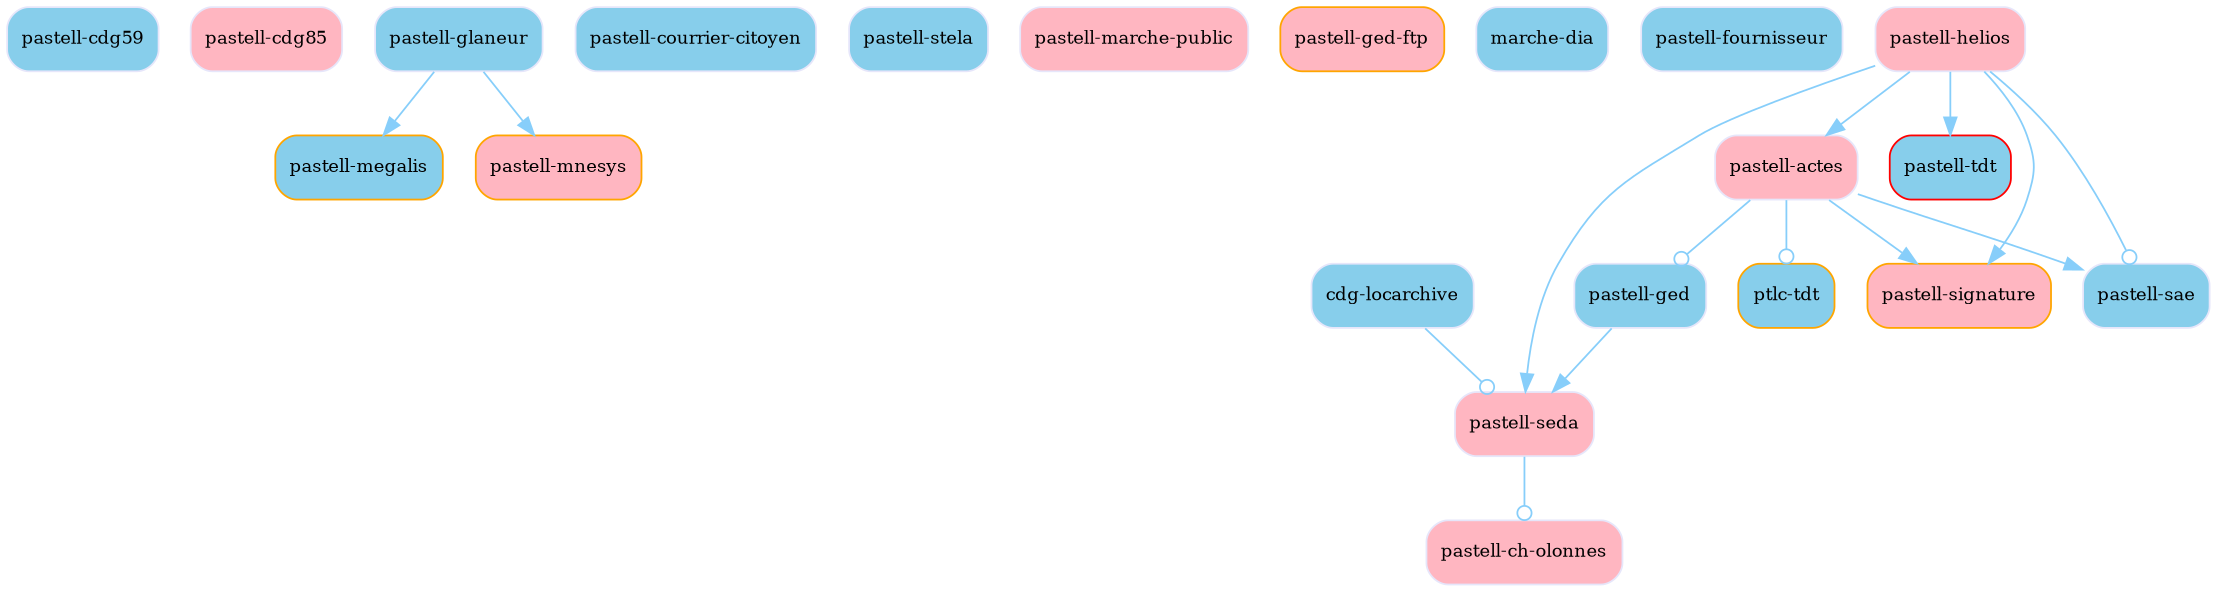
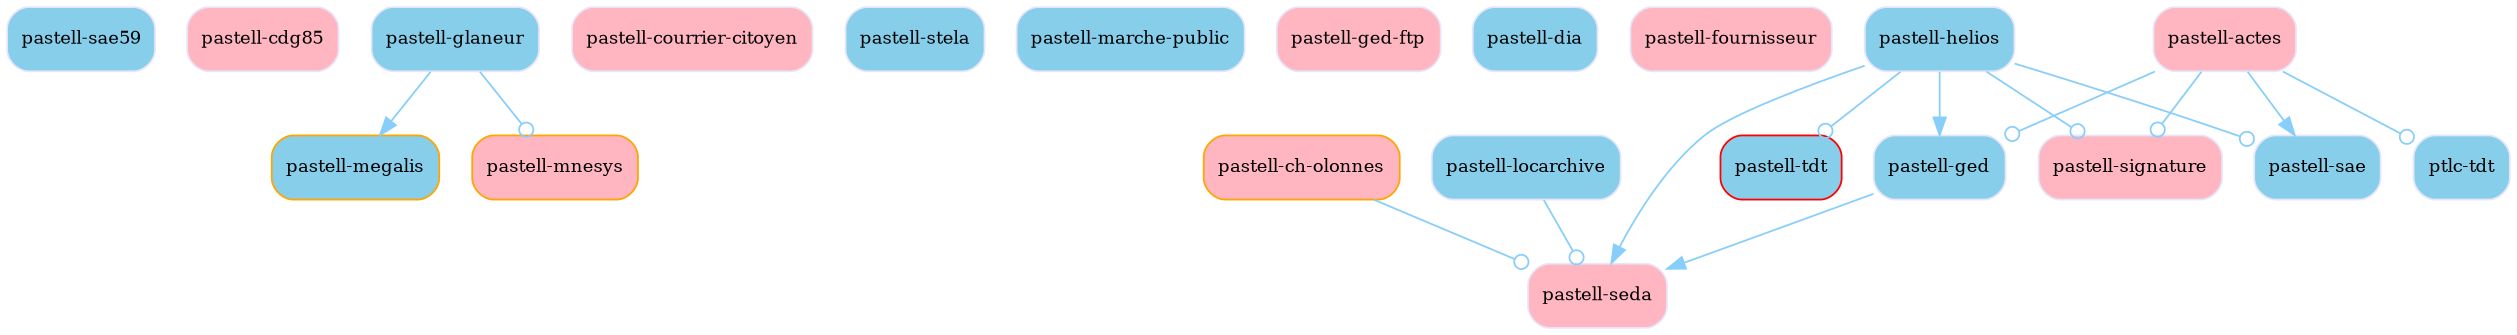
  digraph {
    node [color=lavender fillcolor=skyblue fontsize=10 shape=box style="rounded,filled"]
    edge [arrowhead=normal arrowsize=1 color=lightskyblue]
-   n1 [label="pastell-cdg59"]
+   n1 [label="pastell-sae59"]
    n2 [fillcolor=lightpink label="pastell-cdg85"]
    n3 [color=orange label="pastell-megalis"]
-   n4 [label="pastell-courrier-citoyen"]
+   n4 [fillcolor=lightpink label="pastell-courrier-citoyen"]
    n5 [label="pastell-stela"]
-   n6 [fillcolor=lightpink label="pastell-marche-public"]
+   n6 [label="pastell-marche-public"]
    n7 [label="pastell-glaneur"]
    n8 [color=orange fillcolor=lightpink label="pastell-mnesys"]
-   n9 [color=orange fillcolor=lightpink label="pastell-ged-ftp"]
-   n10 [label="marche-dia"]
-   n11 [label="pastell-fournisseur"]
-   n12 [fillcolor=lightpink label="pastell-ch-olonnes"]
+   n9 [fillcolor=lightpink label="pastell-ged-ftp"]
+   n10 [label="pastell-dia"]
+   n11 [fillcolor=lightpink label="pastell-fournisseur"]
+   n12 [color=orange fillcolor=lightpink label="pastell-ch-olonnes"]
    n13 [fillcolor=lightpink label="pastell-seda"]
-   n14 [label="cdg-locarchive"]
-   n15 [fillcolor=lightpink label="pastell-helios"]
+   n14 [label="pastell-locarchive"]
+   n15 [label="pastell-helios"]
    n16 [color=red label="pastell-tdt"]
-   n17 [color=orange fillcolor=lightpink label="pastell-signature"]
+   n17 [fillcolor=lightpink label="pastell-signature"]
    n18 [label="pastell-sae"]
    n19 [label="pastell-ged"]
    n20 [fillcolor=lightpink label="pastell-actes"]
-   n21 [color=orange label="ptlc-tdt"]
+   n21 [label="ptlc-tdt"]
    n7 -> n3
-   n7 -> n8
-   n13 -> n12 [arrowhead=odot]
+   n7 -> n8 [arrowhead=odot]
+   n12 -> n13 [arrowhead=odot]
    n14 -> n13 [arrowhead=odot]
    n15 -> n13
-   n15 -> n16
-   n15 -> n17
+   n15 -> n16 [arrowhead=odot]
+   n15 -> n17 [arrowhead=odot]
    n15 -> n18 [arrowhead=odot]
-   n15 -> n20
+   n15 -> n19
    n19 -> n13
-   n20 -> n17
+   n20 -> n17 [arrowhead=odot]
    n20 -> n18
    n20 -> n19 [arrowhead=odot]
    n20 -> n21 [arrowhead=odot]
  }
